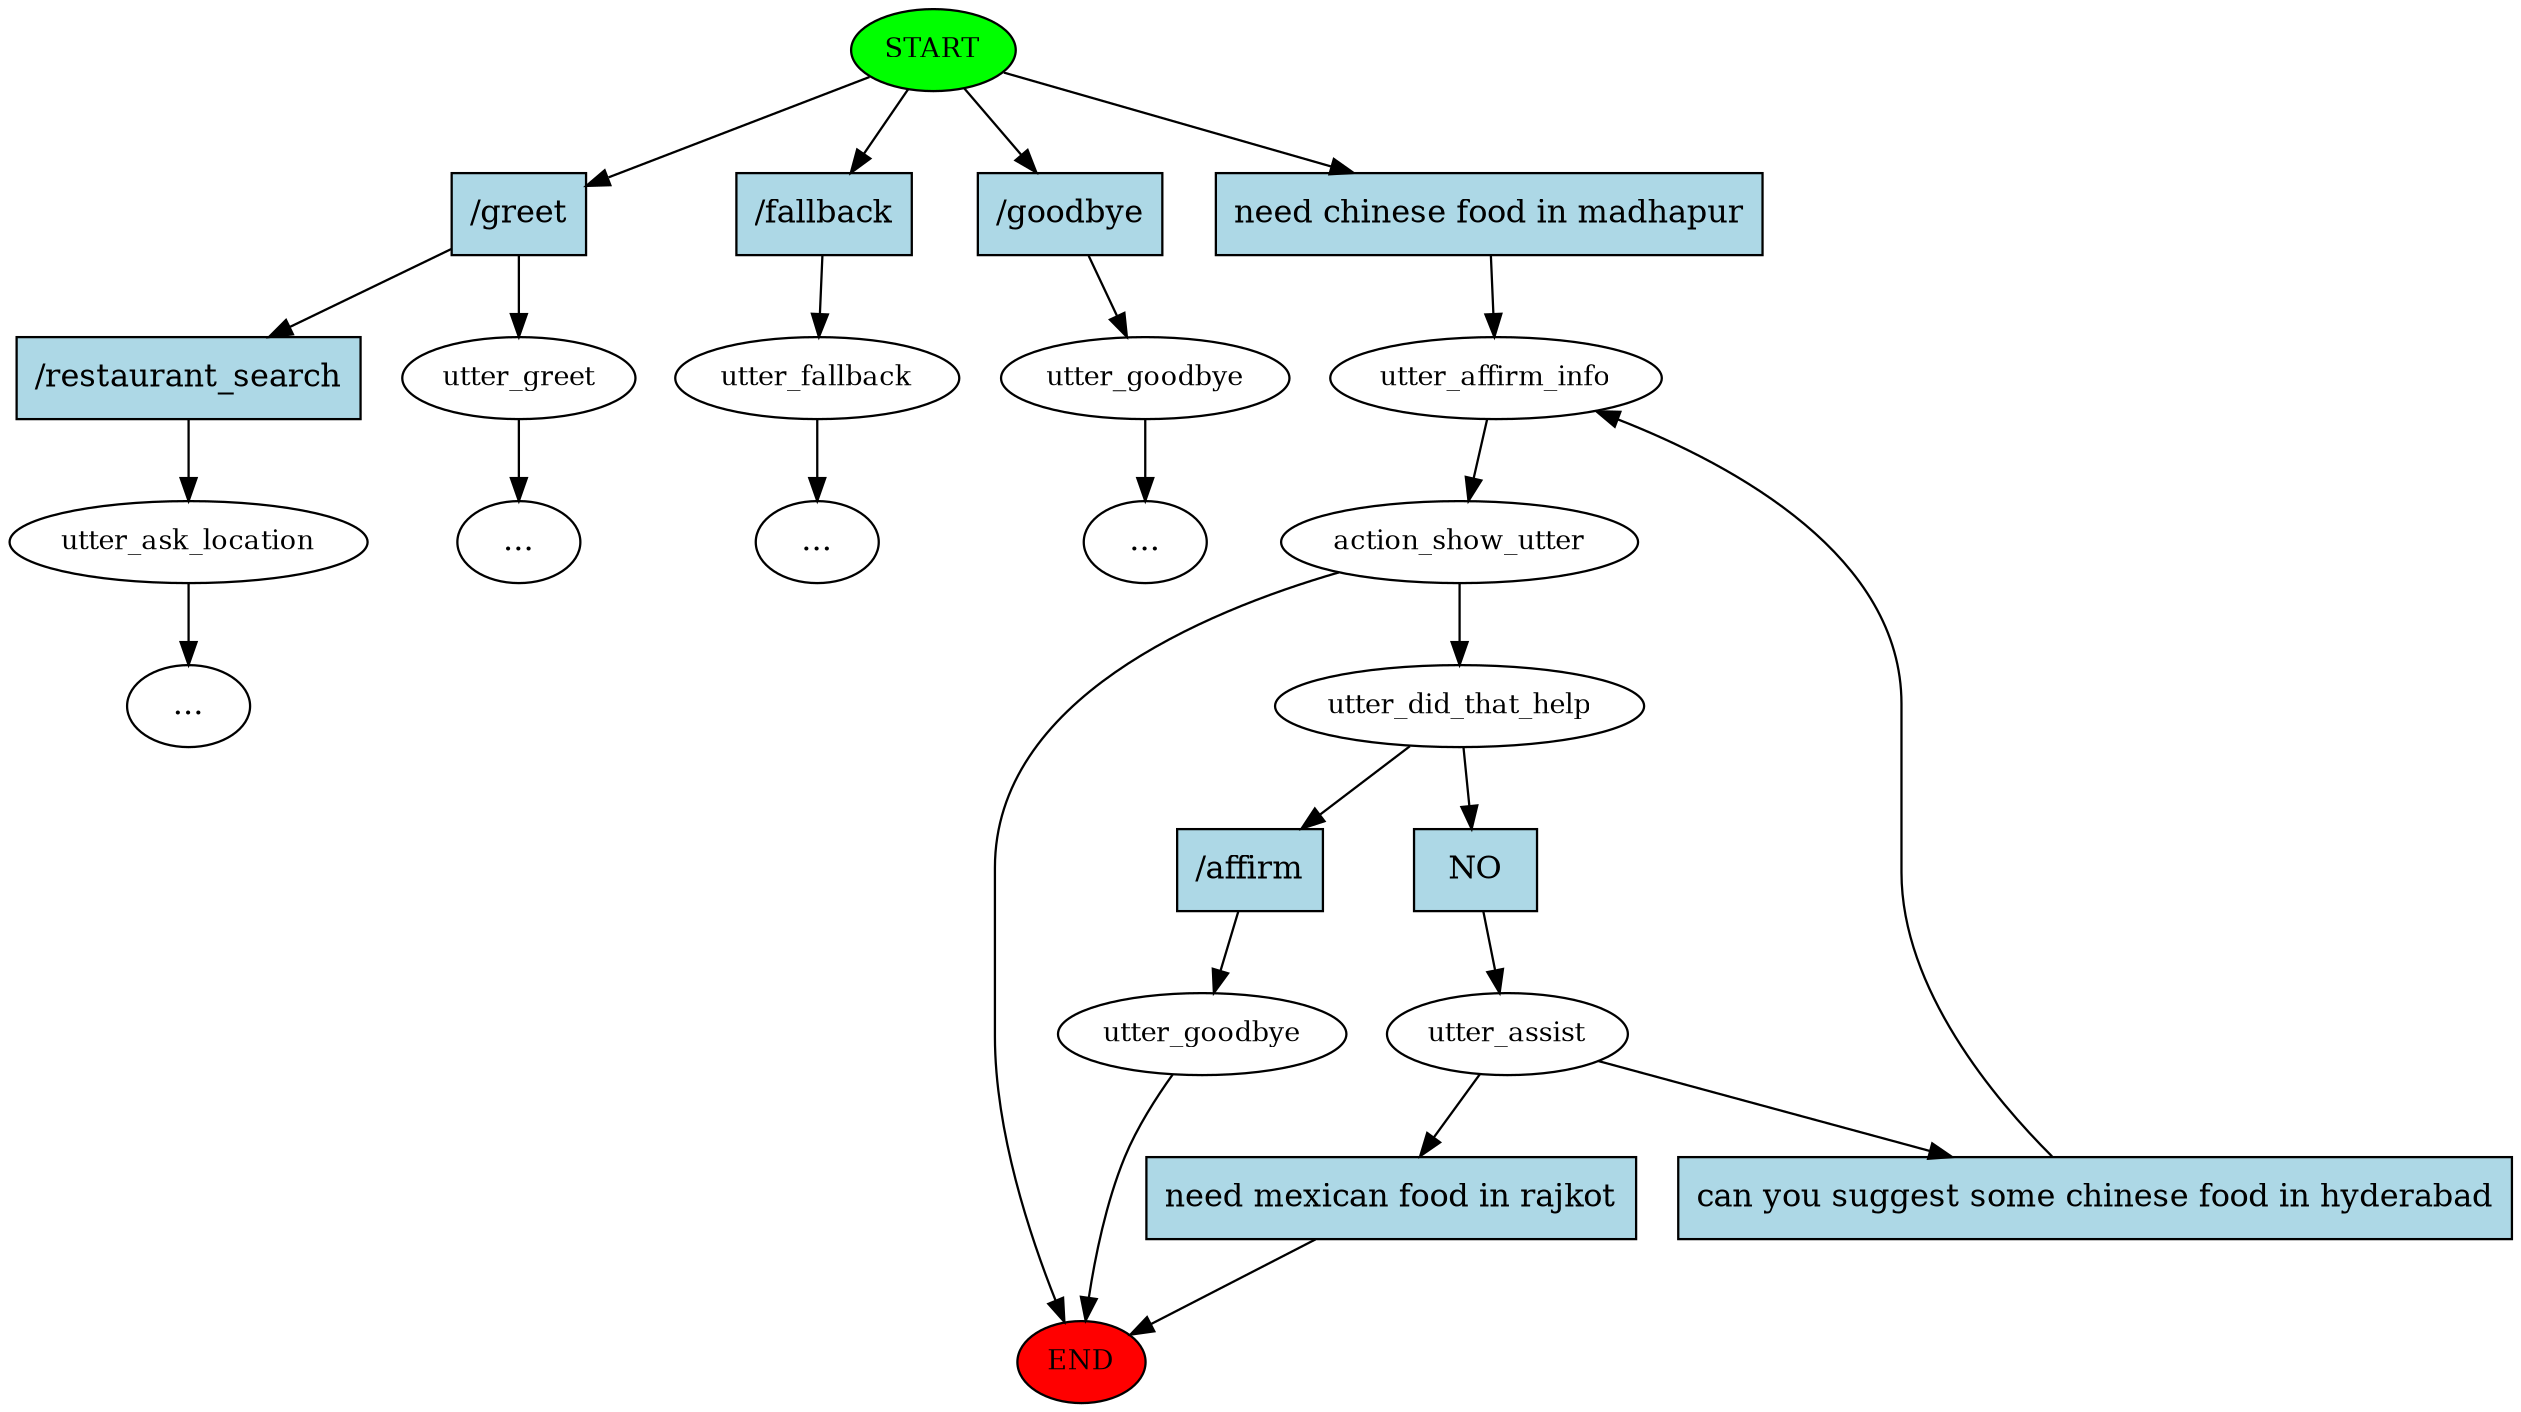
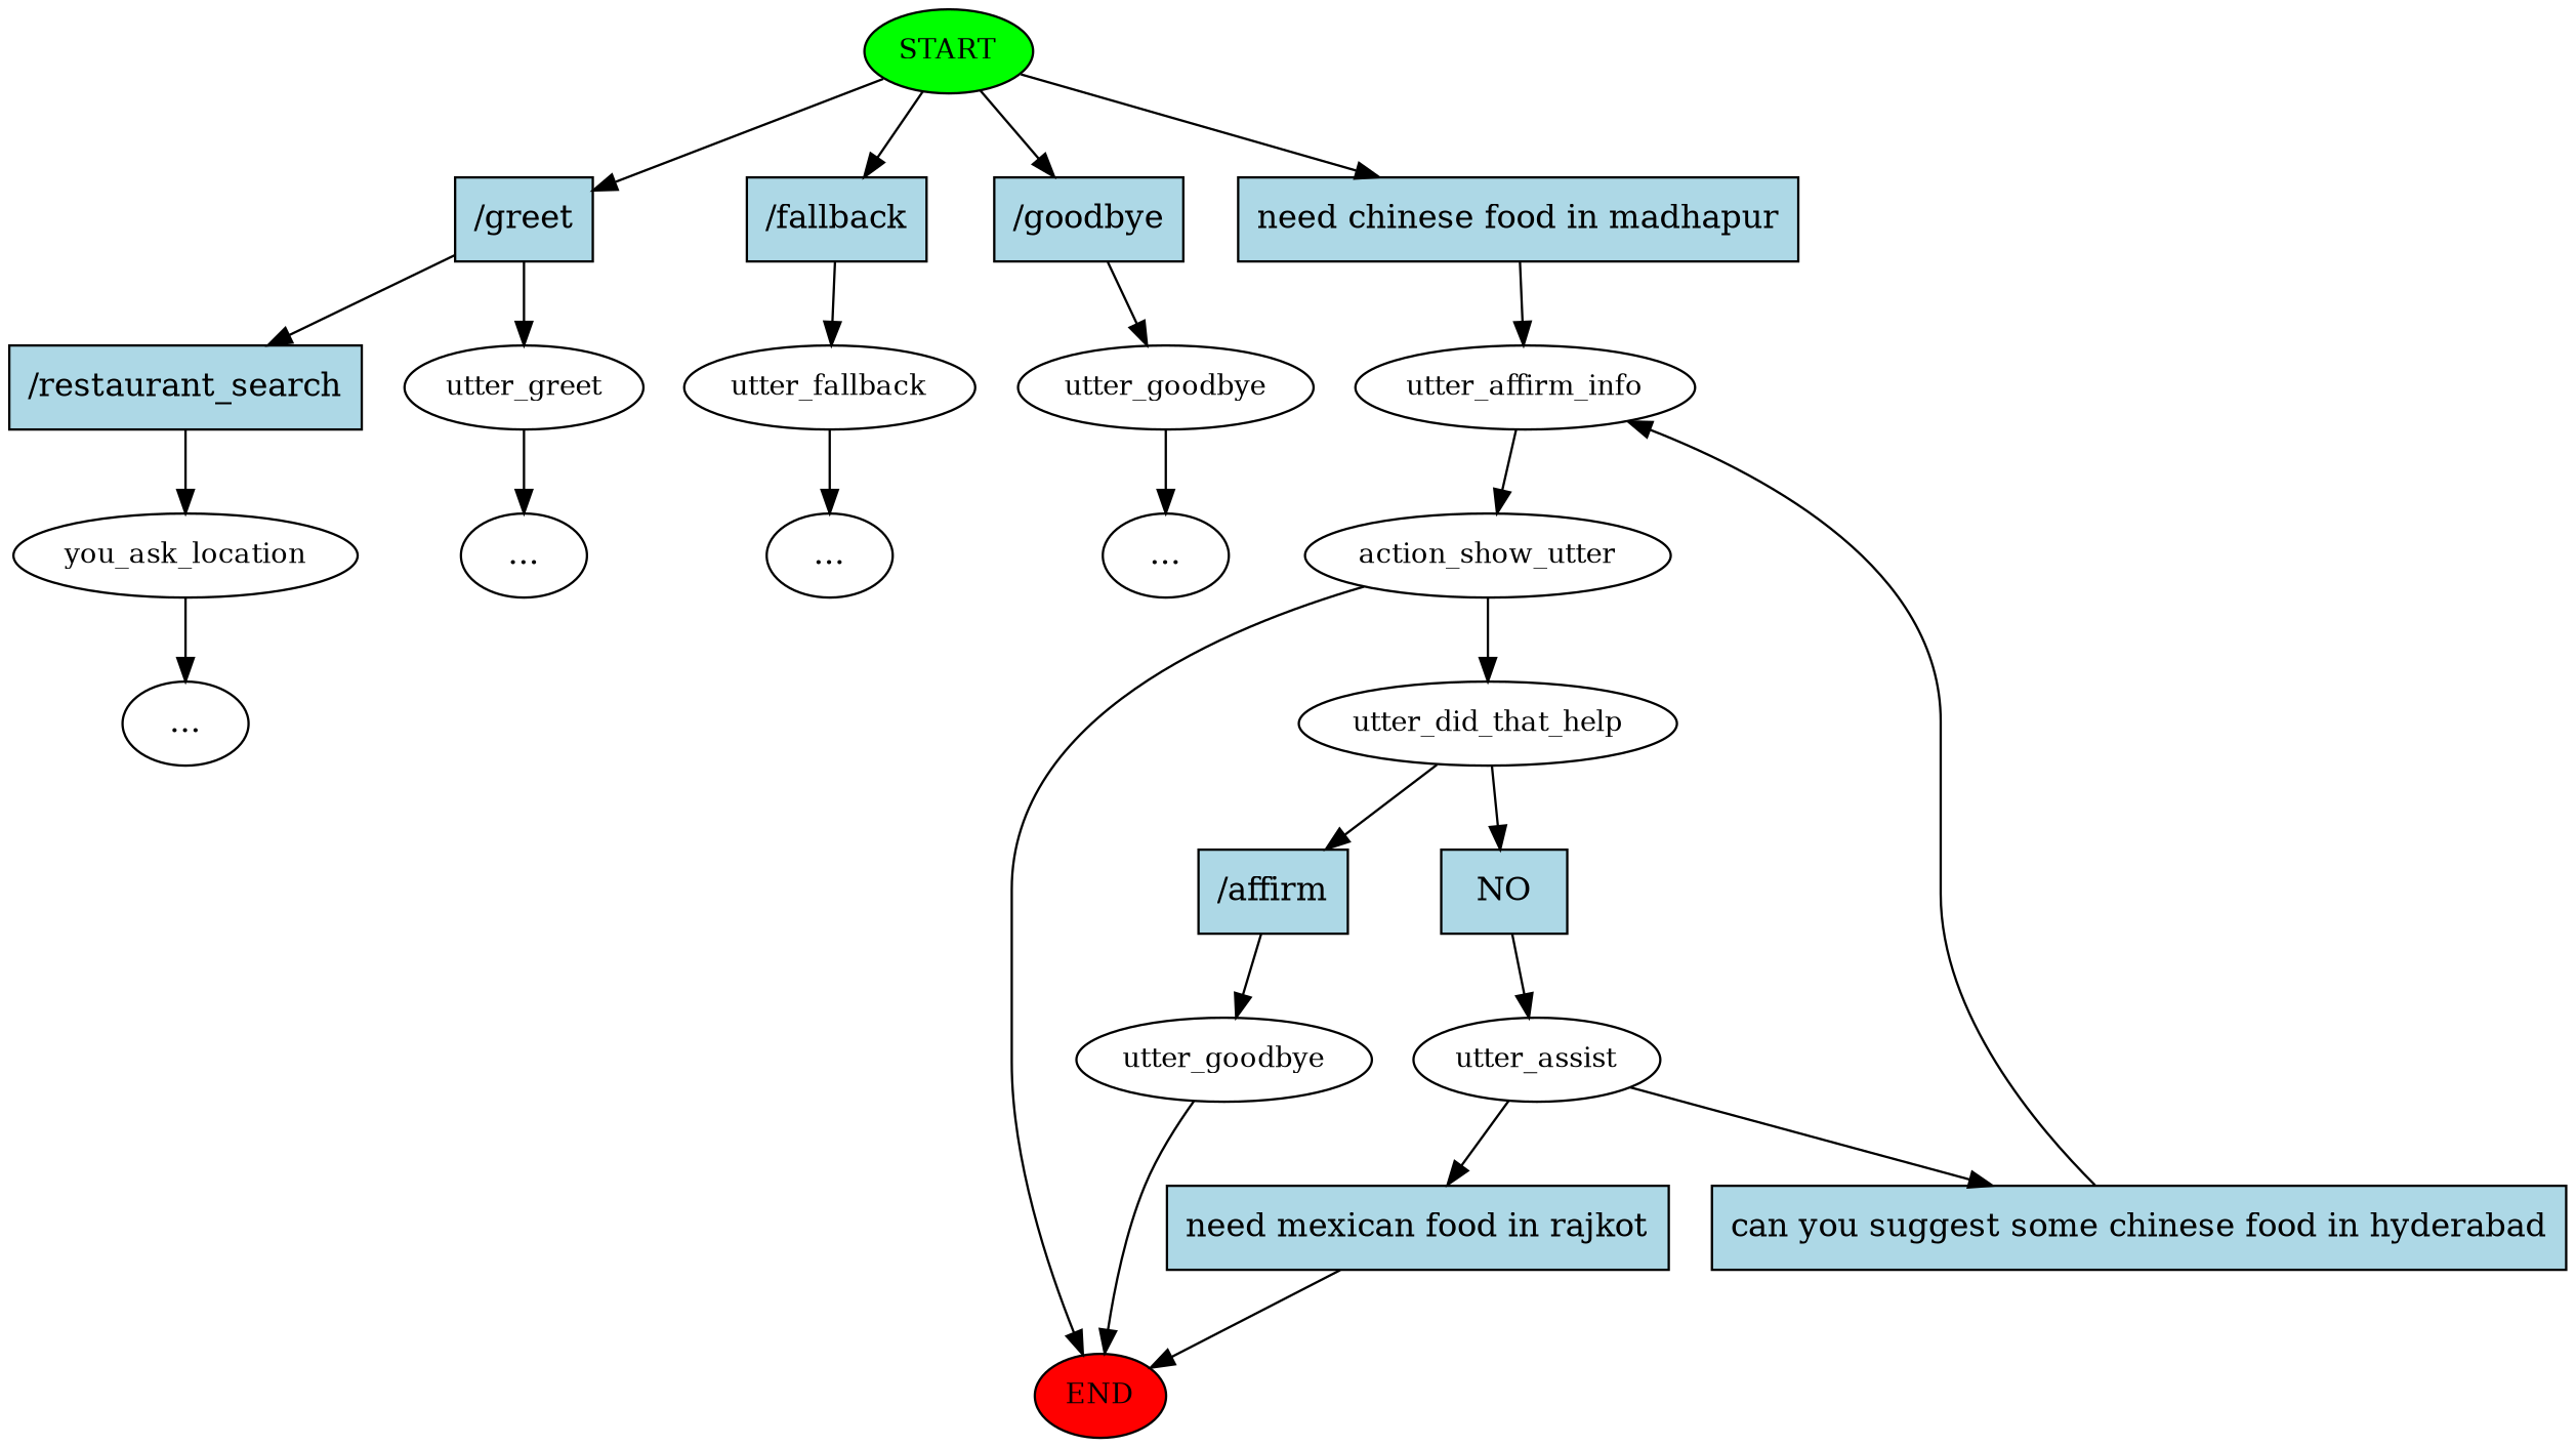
  digraph {
    n1 [fillcolor=green fontsize=12 label=START style=filled]
    n2 [fillcolor=lightblue label="/greet" shape=rect style=filled]
    n3 [fillcolor=lightblue label="/fallback" shape=rect style=filled]
    n4 [fillcolor=lightblue label="/goodbye" shape=rect style=filled]
    n5 [fillcolor=lightblue label="need chinese food in madhapur" shape=rect style=filled]
    n6 [fillcolor=lightblue label="/restaurant_search" shape=rect style=filled]
-   n7 [fontsize=12 label=utter_ask_location]
+   n7 [fontsize=12 label=you_ask_location]
    n8 [fontsize=12 label=utter_greet]
    n9 [fontsize=12 label=utter_fallback]
    n10 [fontsize=12 label=utter_goodbye]
    n11 [fontsize=12 label=utter_affirm_info]
    n12 [fillcolor=red fontsize=12 label=END style=filled]
    n13 [label="..."]
    n14 [label="..."]
    n15 [label="..."]
    n16 [label="..."]
    n17 [fontsize=12 label=action_show_utter]
    n18 [fontsize=12 label=utter_did_that_help]
    n19 [fillcolor=lightblue label="/affirm" shape=rect style=filled]
    n20 [fillcolor=lightblue label=NO shape=rect style=filled]
    n21 [fontsize=12 label=utter_goodbye]
    n22 [fontsize=12 label=utter_assist]
    n23 [fillcolor=lightblue label="need mexican food in rajkot" shape=rect style=filled]
    n24 [fillcolor=lightblue label="can you suggest some chinese food in hyderabad" shape=rect style=filled]
    n1 -> n2
    n1 -> n3
    n1 -> n4
    n1 -> n5
    n2 -> n6
    n2 -> n8
    n3 -> n9
    n4 -> n10
    n5 -> n11
    n6 -> n7
    n7 -> n13
    n8 -> n14
    n9 -> n15
    n10 -> n16
    n11 -> n17
    n17 -> n12
    n17 -> n18
    n18 -> n19
    n18 -> n20
    n19 -> n21
    n20 -> n22
    n21 -> n12
    n22 -> n23
    n22 -> n24
    n23 -> n12
    n24 -> n11
  }
